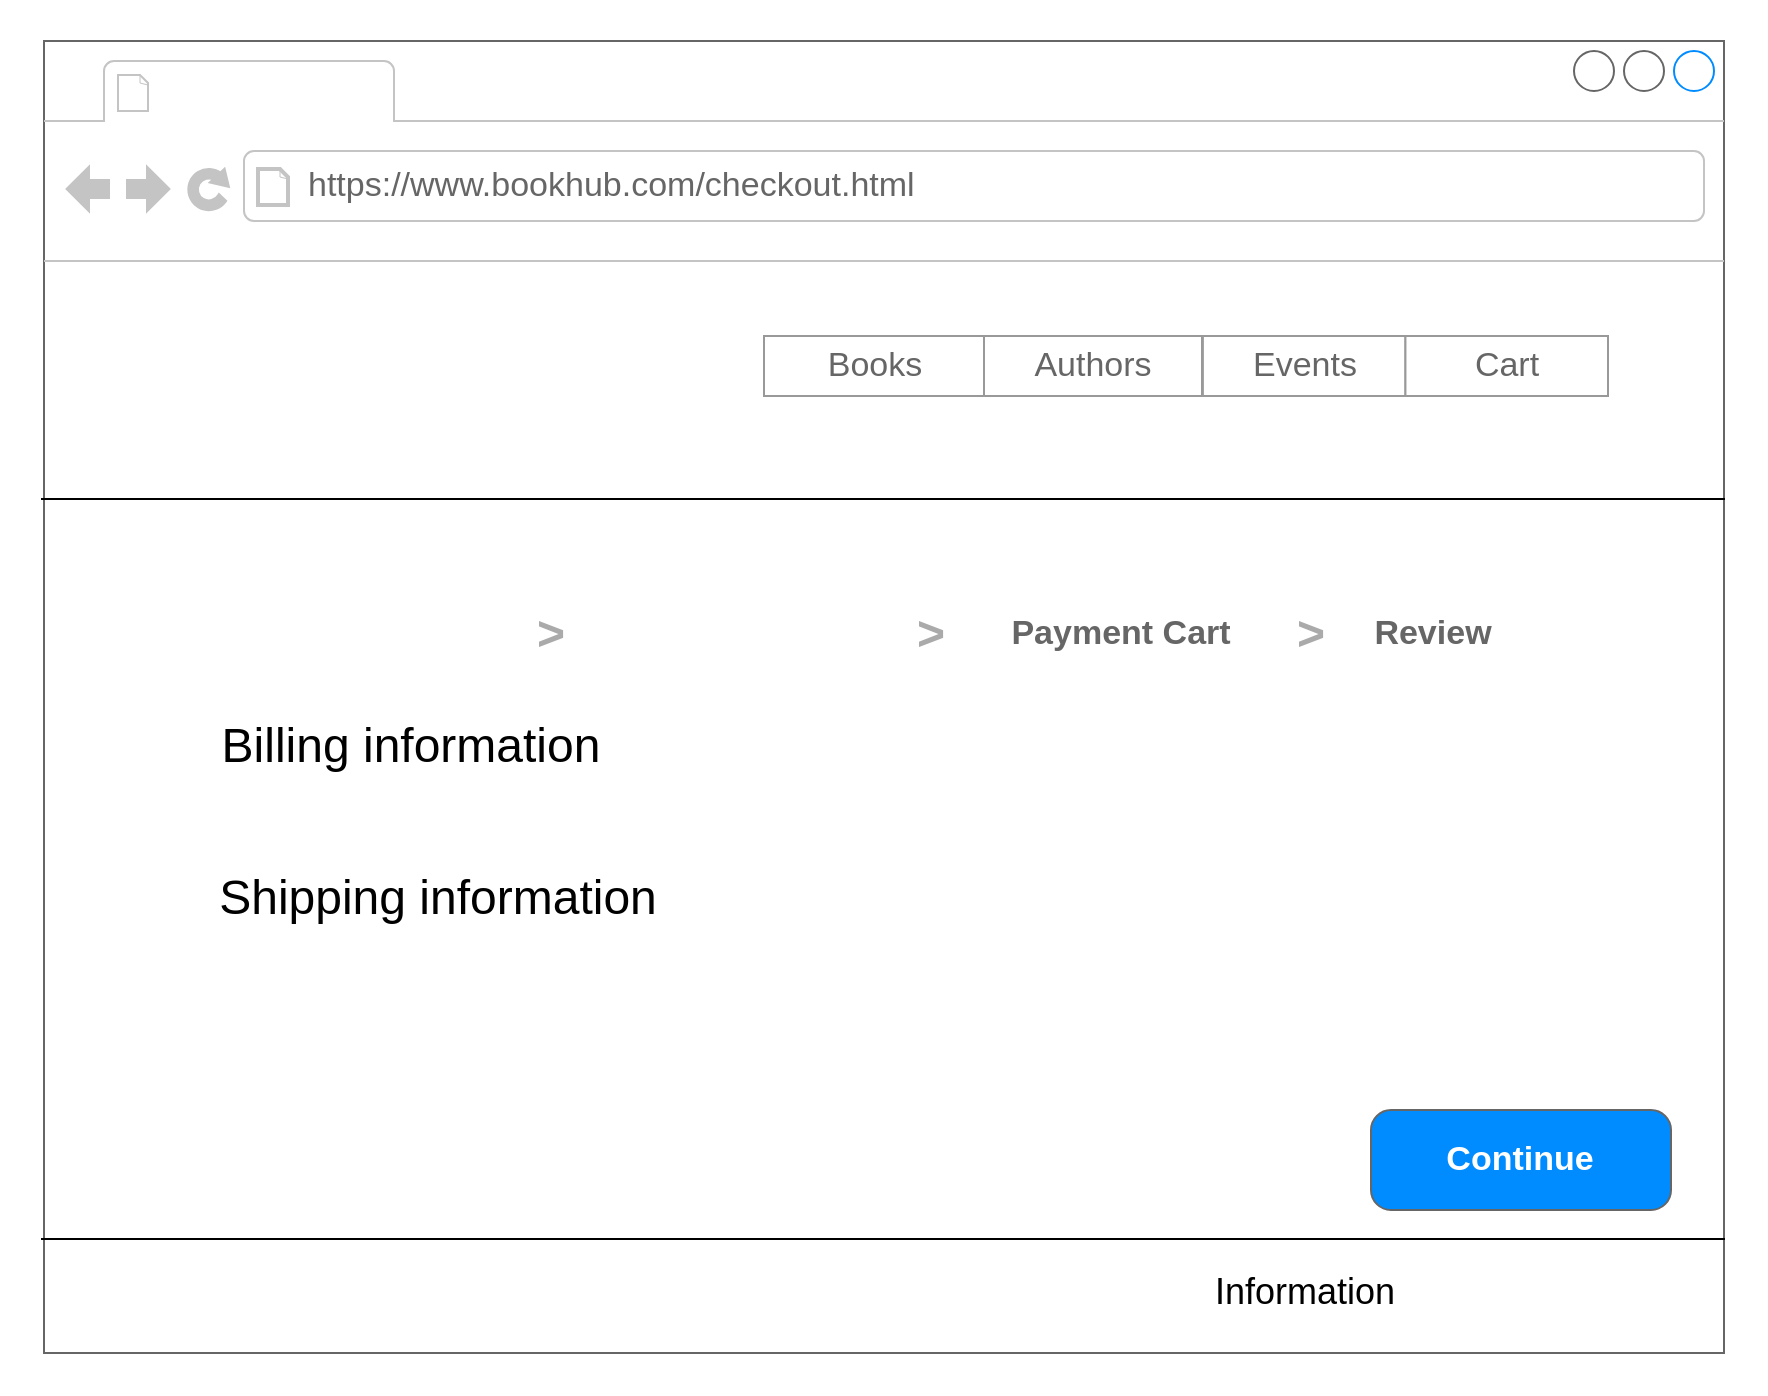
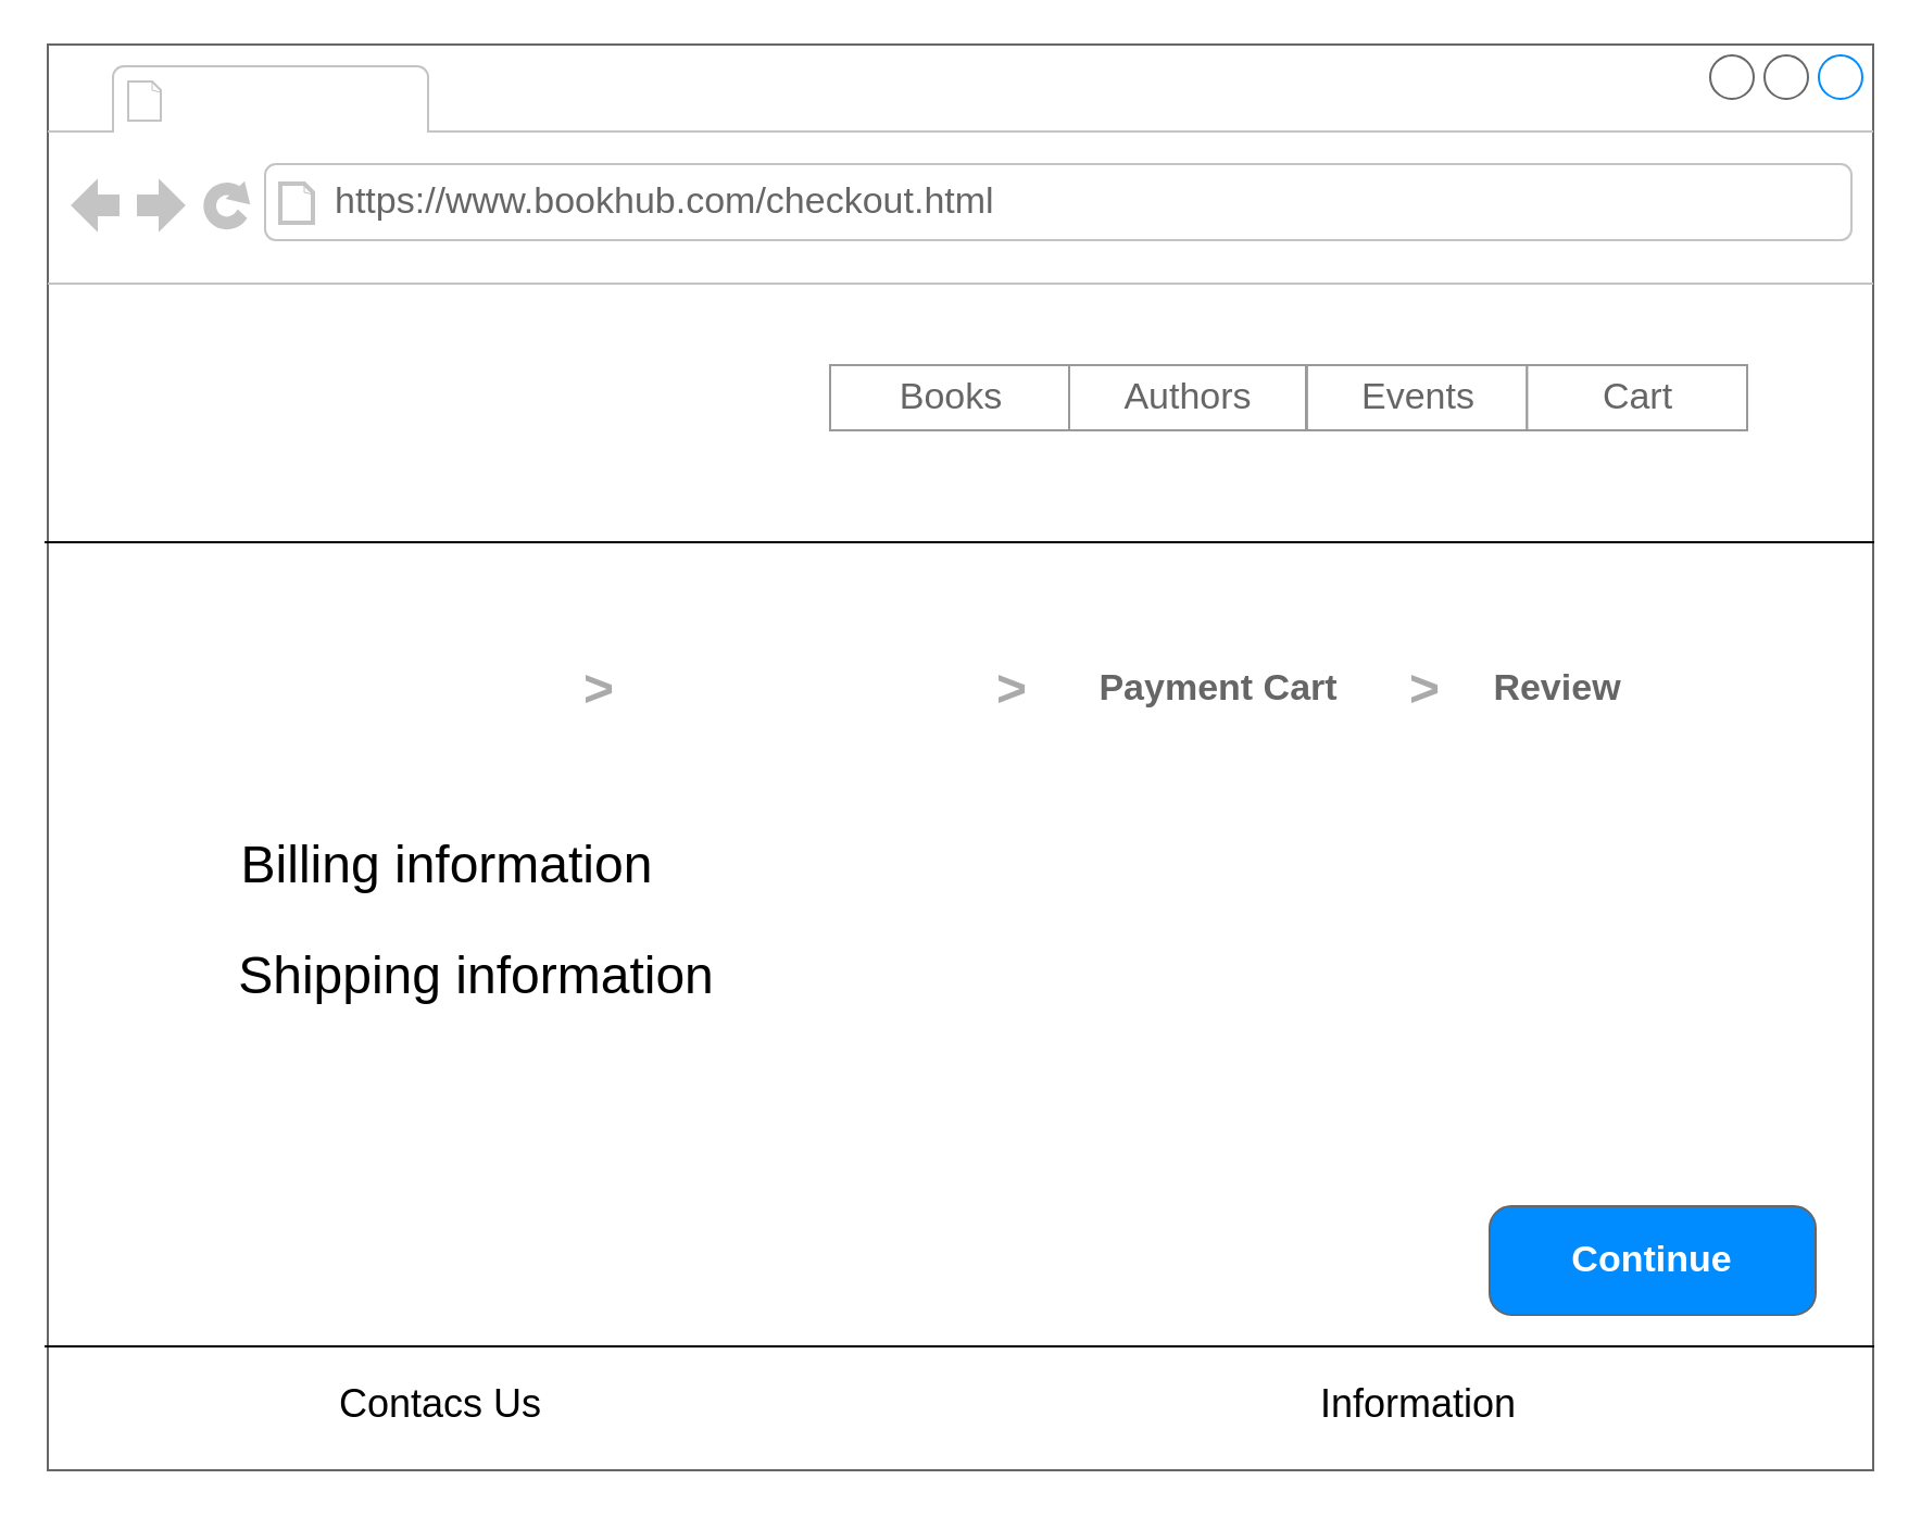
  <mxCell id="0" />
  <mxCell id="1" parent="0" />
  <mxCell id="2" value="" style="strokeWidth=1;shadow=0;dashed=0;align=center;html=1;shape=mxgraph.mockup.containers.browserWindow;rSize=0;fillColor=#ffffff;strokeColor=#666666;strokeColor2=#008cff;strokeColor3=#c4c4c4;mainText=,;recursiveResize=0;" vertex="1" parent="1"><mxGeometry x="21.5" y="20" width="840" height="656" as="geometry" /></mxCell>
  <mxCell id="3" value="" style="strokeWidth=1;shadow=0;dashed=0;align=center;html=1;shape=mxgraph.mockup.containers.anchor;fontSize=17;fontColor=#666666;align=left;" vertex="1" parent="2"><mxGeometry x="60" y="12" width="110" height="26" as="geometry" /></mxCell>
  <mxCell id="4" value="https://www.bookhub.com/checkout.html&lt;br&gt;" style="strokeWidth=1;shadow=0;dashed=0;align=center;html=1;shape=mxgraph.mockup.containers.anchor;rSize=0;fontSize=17;fontColor=#666666;align=left;" vertex="1" parent="2"><mxGeometry x="130" y="60" width="250" height="26" as="geometry" /></mxCell>
  <mxCell id="5" value="" style="strokeWidth=1;shadow=0;dashed=0;align=center;html=1;shape=mxgraph.mockup.forms.rrect;rSize=0;strokeColor=#999999;fillColor=#ffffff;" vertex="1" parent="2"><mxGeometry x="360" y="147.5" width="422" height="30" as="geometry" /></mxCell>
  <mxCell id="6" value="Books" style="strokeColor=inherit;fillColor=inherit;gradientColor=inherit;strokeWidth=1;shadow=0;dashed=0;align=center;html=1;shape=mxgraph.mockup.forms.rrect;rSize=0;fontSize=17;fontColor=#666666;" vertex="1" parent="5"><mxGeometry width="110" height="30" as="geometry" /></mxCell>
  <mxCell id="7" value="Authors" style="strokeColor=inherit;fillColor=inherit;gradientColor=inherit;strokeWidth=1;shadow=0;dashed=0;align=center;html=1;shape=mxgraph.mockup.forms.rrect;rSize=0;fontSize=17;fontColor=#666666;" vertex="1" parent="5"><mxGeometry x="110" width="109" height="30" as="geometry" /></mxCell>
  <mxCell id="8" value="Events" style="strokeColor=inherit;fillColor=inherit;gradientColor=inherit;strokeWidth=1;shadow=0;dashed=0;align=center;html=1;shape=mxgraph.mockup.forms.rrect;rSize=0;fontSize=17;fontColor=#666666;" vertex="1" parent="5"><mxGeometry x="219.44" width="101.28" height="30" as="geometry" /></mxCell>
  <mxCell id="9" value="Cart" style="strokeColor=inherit;fillColor=inherit;gradientColor=inherit;strokeWidth=1;shadow=0;dashed=0;align=center;html=1;shape=mxgraph.mockup.forms.rrect;rSize=0;fontSize=17;fontColor=#666666;" vertex="1" parent="5"><mxGeometry x="320.72" width="101.28" height="30" as="geometry" /></mxCell>
+ <mxCell id="10" value="&lt;font style=&quot;font-size: 18px&quot;&gt;Contacs Us&lt;/font&gt;&lt;br&gt;" style="text;html=1;strokeColor=none;fillColor=none;align=center;verticalAlign=middle;whiteSpace=wrap;rounded=0;" vertex="1" parent="2"><mxGeometry x="121" y="606" width="119" height="40" as="geometry" /></mxCell>
  <mxCell id="11" value="&lt;font style=&quot;font-size: 18px&quot;&gt;Information&lt;/font&gt;&lt;br&gt;" style="text;html=1;strokeColor=none;fillColor=none;align=center;verticalAlign=middle;whiteSpace=wrap;rounded=0;" vertex="1" parent="2"><mxGeometry x="571" y="606" width="119" height="40" as="geometry" /></mxCell>
  <mxCell id="12" value="Continue" style="strokeWidth=1;shadow=0;dashed=0;align=center;html=1;shape=mxgraph.mockup.buttons.button;strokeColor=#666666;fontColor=#ffffff;mainText=;buttonStyle=round;fontSize=17;fontStyle=1;fillColor=#008cff;whiteSpace=wrap;" vertex="1" parent="2"><mxGeometry x="663.5" y="534.5" width="150" height="50" as="geometry" /></mxCell>
- <mxCell id="13" value="&lt;font style=&quot;font-size: 24px&quot;&gt;Billing information&lt;/font&gt;" style="text;html=1;strokeColor=none;fillColor=none;align=center;verticalAlign=middle;whiteSpace=wrap;rounded=0;" vertex="1" parent="2"><mxGeometry x="76" y="343" width="215" height="20" as="geometry" /></mxCell>
+ <mxCell id="13" value="&lt;font style=&quot;font-size: 24px&quot;&gt;Billing information&lt;/font&gt;" style="text;html=1;strokeColor=none;fillColor=none;align=center;verticalAlign=middle;whiteSpace=wrap;rounded=0;" vertex="1" parent="2"><mxGeometry x="76" y="368" width="215" height="20" as="geometry" /></mxCell>
  <mxCell id="14" value="&lt;font style=&quot;font-size: 24px&quot;&gt;Shipping information&lt;/font&gt;" style="text;html=1;strokeColor=none;fillColor=none;align=center;verticalAlign=middle;whiteSpace=wrap;rounded=0;" vertex="1" parent="2"><mxGeometry x="83" y="419" width="228" height="20" as="geometry" /></mxCell>
  <mxCell id="15" value="&gt;" style="strokeWidth=1;shadow=0;dashed=0;align=center;html=1;shape=mxgraph.mockup.navigation.anchor;fontSize=24;fontColor=#aaaaaa;fontStyle=1;fillColor=none;" vertex="1" parent="2"><mxGeometry x="243.5" y="282" width="20" height="30" as="geometry" /></mxCell>
  <mxCell id="16" value="&gt;" style="strokeWidth=1;shadow=0;dashed=0;align=center;html=1;shape=mxgraph.mockup.navigation.anchor;fontSize=24;fontColor=#aaaaaa;fontStyle=1;fillColor=none;" vertex="1" parent="2"><mxGeometry x="433.5" y="282" width="20" height="30" as="geometry" /></mxCell>
  <mxCell id="17" value="&gt;" style="strokeWidth=1;shadow=0;dashed=0;align=center;html=1;shape=mxgraph.mockup.navigation.anchor;fontSize=24;fontColor=#aaaaaa;fontStyle=1;fillColor=none;" vertex="1" parent="2"><mxGeometry x="623.5" y="282" width="20" height="30" as="geometry" /></mxCell>
  <mxCell id="18" value="Review" style="strokeWidth=1;shadow=0;dashed=0;align=center;html=1;shape=mxgraph.mockup.navigation.anchor;fontSize=17;fontColor=#666666;fontStyle=1;fillColor=none;" vertex="1" parent="2"><mxGeometry x="664.5" y="282" width="60" height="30" as="geometry" /></mxCell>
  <mxCell id="19" value="" style="endArrow=none;html=1;entryX=0;entryY=0.419;entryDx=0;entryDy=0;entryPerimeter=0;" edge="1" parent="1"><mxGeometry width="50" height="50" relative="1" as="geometry"><mxPoint x="862" y="249" as="sourcePoint" /><mxPoint x="20" y="249" as="targetPoint" /></mxGeometry></mxCell>
  <mxCell id="20" value="" style="endArrow=none;html=1;entryX=0;entryY=0.419;entryDx=0;entryDy=0;entryPerimeter=0;" edge="1" parent="1"><mxGeometry width="50" height="50" relative="1" as="geometry"><mxPoint x="862" y="619" as="sourcePoint" /><mxPoint x="20" y="619" as="targetPoint" /></mxGeometry></mxCell>
  <mxCell id="21" value="Payment Cart" style="strokeWidth=1;shadow=0;dashed=0;align=center;html=1;shape=mxgraph.mockup.navigation.anchor;fontSize=17;fontColor=#666666;fontStyle=1;fillColor=none;" vertex="1" parent="1"><mxGeometry x="530" y="302" width="60" height="30" as="geometry" /></mxCell>
